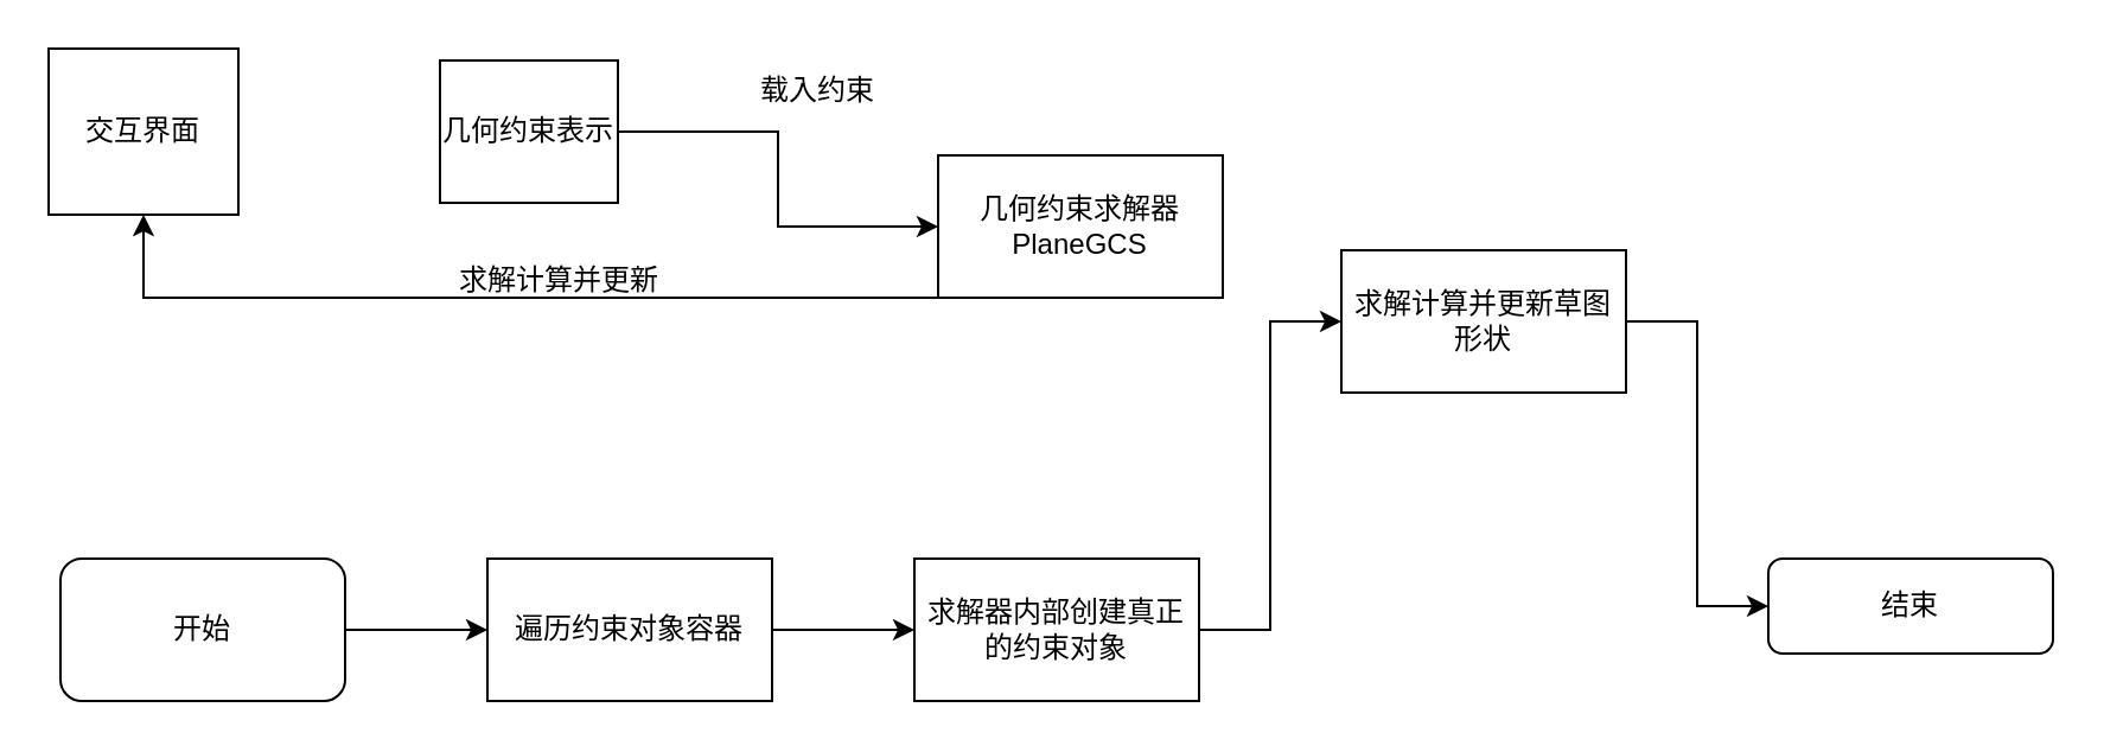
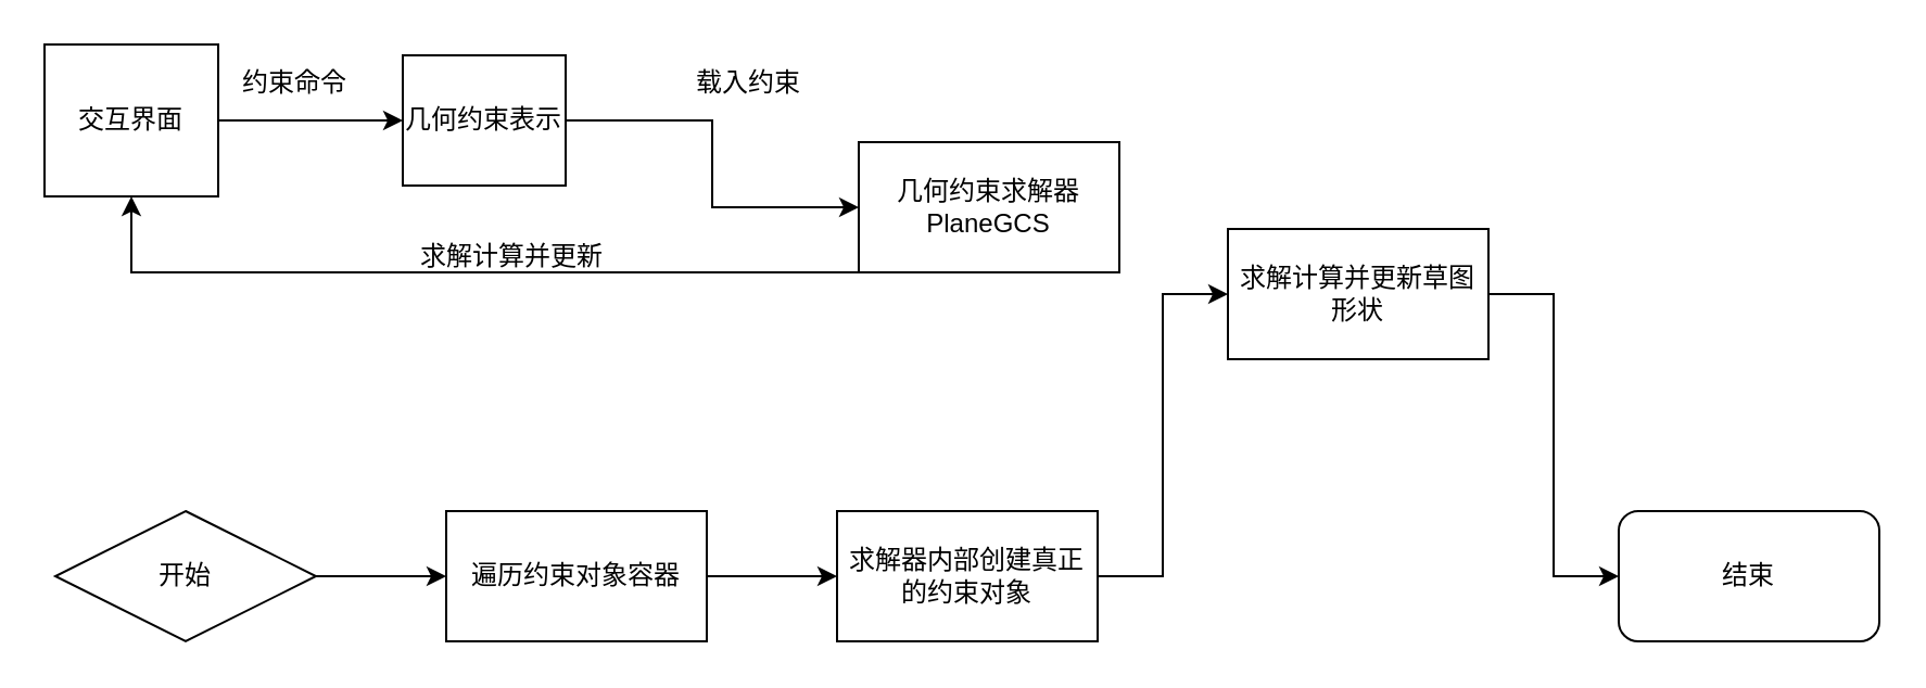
  <mxCell id="0" />
  <mxCell id="1" parent="0" />
+ <mxCell id="2" style="edgeStyle=orthogonalEdgeStyle;rounded=0;orthogonalLoop=1;jettySize=auto;html=1;entryX=0;entryY=0.5;entryDx=0;entryDy=0;" parent="1" source="3" target="5" edge="1"><mxGeometry relative="1" as="geometry"><mxPoint x="165" y="55" as="targetPoint" /></mxGeometry></mxCell>
  <mxCell id="3" value="交互界面" style="rounded=0;whiteSpace=wrap;html=1;" parent="1" vertex="1"><mxGeometry x="20" y="20" width="80" height="70" as="geometry" /></mxCell>
  <mxCell id="4" style="edgeStyle=orthogonalEdgeStyle;rounded=0;orthogonalLoop=1;jettySize=auto;html=1;entryX=0;entryY=0.5;entryDx=0;entryDy=0;" parent="1" source="5" target="7" edge="1"><mxGeometry relative="1" as="geometry"><mxPoint x="365" y="55" as="targetPoint" /></mxGeometry></mxCell>
  <mxCell id="5" value="几何约束表示" style="rounded=0;whiteSpace=wrap;html=1;" parent="1" vertex="1"><mxGeometry x="185" y="25" width="75" height="60" as="geometry" /></mxCell>
  <mxCell id="6" style="edgeStyle=orthogonalEdgeStyle;rounded=0;orthogonalLoop=1;jettySize=auto;html=1;entryX=0.5;entryY=1;entryDx=0;entryDy=0;" parent="1" source="7" target="3" edge="1"><mxGeometry relative="1" as="geometry"><Array as="points"><mxPoint x="455" y="125" /><mxPoint x="60" y="125" /></Array><mxPoint x="5" y="145" as="targetPoint" /></mxGeometry></mxCell>
  <mxCell id="7" value="几何约束求解器&lt;br&gt;PlaneGCS" style="rounded=0;whiteSpace=wrap;html=1;" parent="1" vertex="1"><mxGeometry x="395" y="65" width="120" height="60" as="geometry" /></mxCell>
+ <mxCell id="8" value="约束命令" style="text;html=1;align=center;verticalAlign=middle;resizable=0;points=[];autosize=1;strokeColor=none;fillColor=none;" parent="1" vertex="1"><mxGeometry x="100" y="23" width="70" height="30" as="geometry" /></mxCell>
  <mxCell id="9" value="载入约束" style="text;html=1;align=center;verticalAlign=middle;resizable=0;points=[];autosize=1;strokeColor=none;fillColor=none;" parent="1" vertex="1"><mxGeometry x="309" y="23" width="70" height="30" as="geometry" /></mxCell>
  <mxCell id="10" value="求解计算并更新" style="text;html=1;align=center;verticalAlign=middle;resizable=0;points=[];autosize=1;strokeColor=none;fillColor=none;" parent="1" vertex="1"><mxGeometry x="180" y="103" width="110" height="30" as="geometry" /></mxCell>
  <mxCell id="11" style="edgeStyle=orthogonalEdgeStyle;rounded=0;orthogonalLoop=1;jettySize=auto;html=1;entryX=0;entryY=0.5;entryDx=0;entryDy=0;" parent="1" source="12" target="14" edge="1"><mxGeometry relative="1" as="geometry"><mxPoint x="195" y="265" as="targetPoint" /></mxGeometry></mxCell>
- <mxCell id="12" value="开始" style="rounded=1;whiteSpace=wrap;html=1;" parent="1" vertex="1"><mxGeometry x="25" y="235" width="120" height="60" as="geometry" /></mxCell>
+ <mxCell id="12" value="开始" style="rhombus;whiteSpace=wrap;html=1;" parent="1" vertex="1"><mxGeometry x="25" y="235" width="120" height="60" as="geometry" /></mxCell>
  <mxCell id="13" style="edgeStyle=orthogonalEdgeStyle;rounded=0;orthogonalLoop=1;jettySize=auto;html=1;entryX=0;entryY=0.5;entryDx=0;entryDy=0;" parent="1" source="14" target="16" edge="1"><mxGeometry relative="1" as="geometry"><mxPoint x="375" y="265" as="targetPoint" /></mxGeometry></mxCell>
  <mxCell id="14" value="遍历约束对象容器" style="rounded=0;whiteSpace=wrap;html=1;" parent="1" vertex="1"><mxGeometry x="205" y="235" width="120" height="60" as="geometry" /></mxCell>
  <mxCell id="15" style="edgeStyle=orthogonalEdgeStyle;rounded=0;orthogonalLoop=1;jettySize=auto;html=1;entryX=0;entryY=0.5;entryDx=0;entryDy=0;" parent="1" source="16" target="18" edge="1"><mxGeometry relative="1" as="geometry"><mxPoint x="545" y="265" as="targetPoint" /></mxGeometry></mxCell>
  <mxCell id="16" value="求解器内部创建真正的约束对象" style="rounded=0;whiteSpace=wrap;html=1;" parent="1" vertex="1"><mxGeometry x="385" y="235" width="120" height="60" as="geometry" /></mxCell>
  <mxCell id="17" style="edgeStyle=orthogonalEdgeStyle;rounded=0;orthogonalLoop=1;jettySize=auto;html=1;entryX=0;entryY=0.5;entryDx=0;entryDy=0;" parent="1" source="18" target="19" edge="1"><mxGeometry relative="1" as="geometry"><mxPoint x="725" y="265" as="targetPoint" /></mxGeometry></mxCell>
  <mxCell id="18" value="求解计算并更新草图形状" style="rounded=0;whiteSpace=wrap;html=1;" parent="1" vertex="1"><mxGeometry x="565" y="105" width="120" height="60" as="geometry" /></mxCell>
- <mxCell id="19" value="结束" style="rounded=1;whiteSpace=wrap;html=1;" parent="1" vertex="1"><mxGeometry x="745" y="235" width="120" height="40" as="geometry" /></mxCell>
+ <mxCell id="19" value="结束" style="rounded=1;whiteSpace=wrap;html=1;" parent="1" vertex="1"><mxGeometry x="745" y="235" width="120" height="60" as="geometry" /></mxCell>
